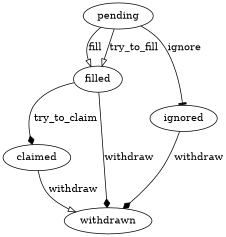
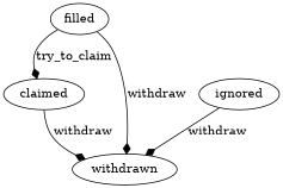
  digraph {
    edge [arrowhead=onormal]
-   pending
    filled
    ignored
    claimed
    withdrawn
-   pending -> filled [label=fill]
-   pending -> filled [label=try_to_fill]
-   pending -> ignored [arrowhead=tee label=ignore]
    filled -> claimed [arrowhead=diamond label=try_to_claim]
    filled -> withdrawn [arrowhead=diamond label=withdraw]
    ignored -> withdrawn [arrowhead=diamond label=withdraw]
-   claimed -> withdrawn [label=withdraw]
+   claimed -> withdrawn [arrowhead=diamond label=withdraw]
  }
